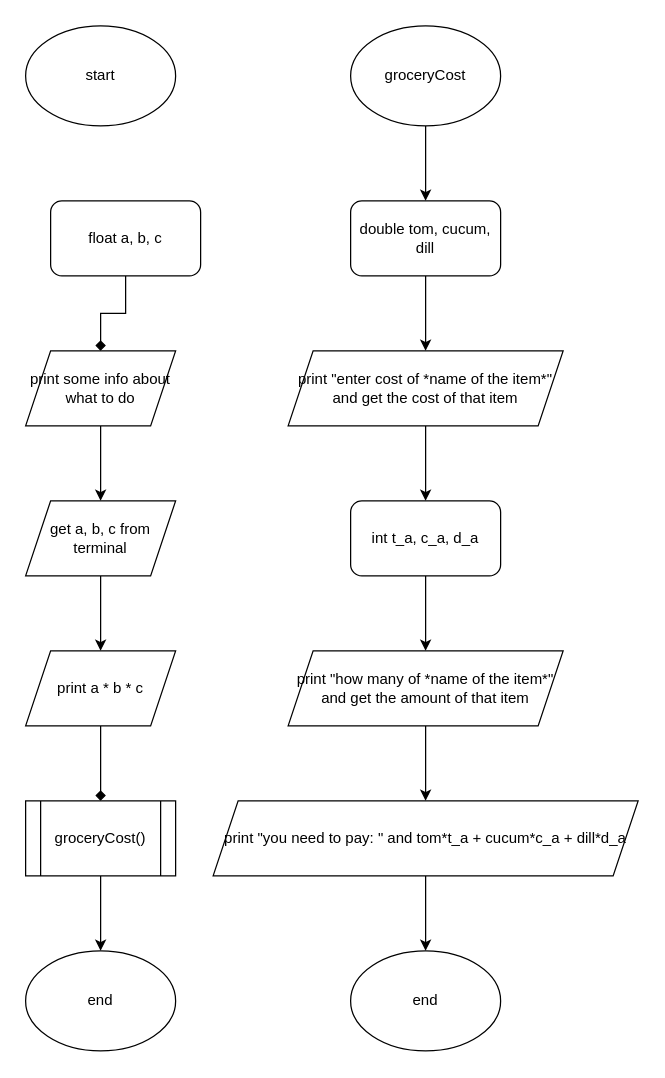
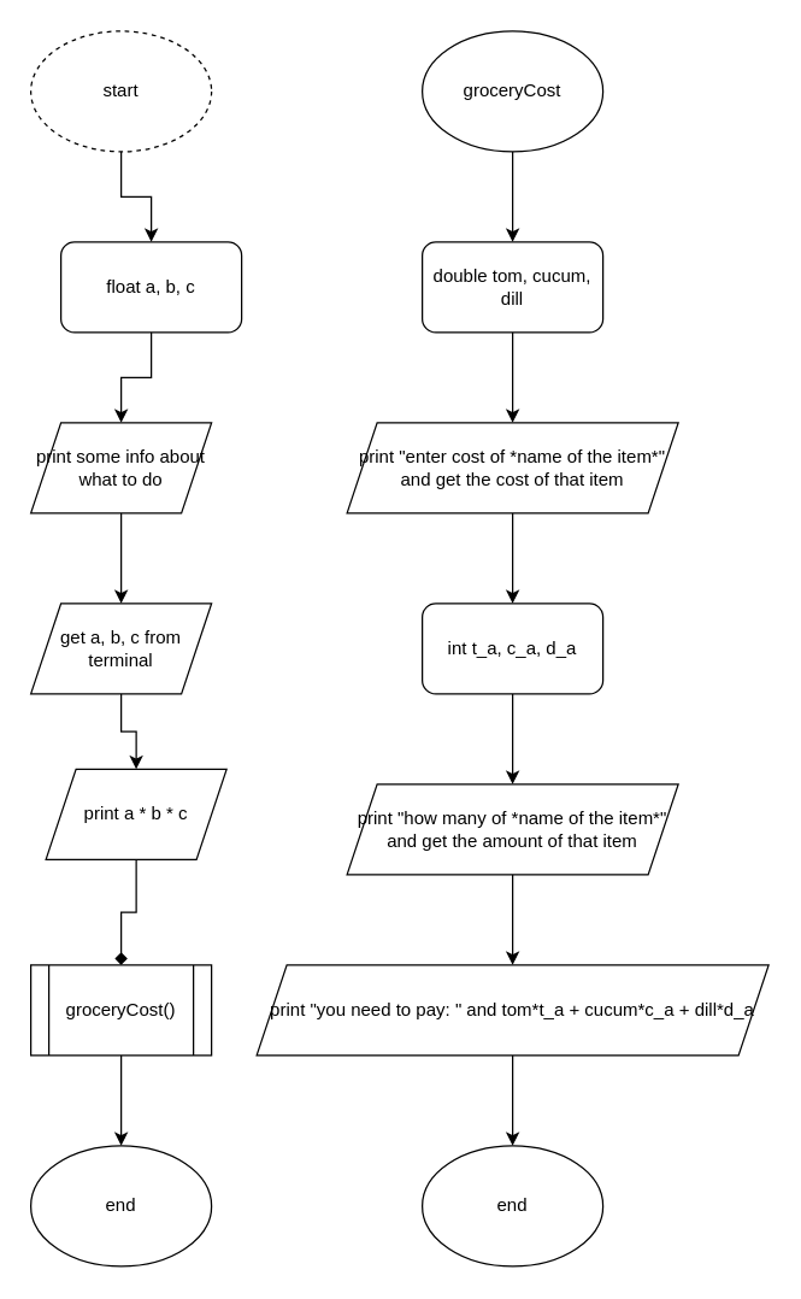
  <mxCell id="0" />
  <mxCell id="1" parent="0" />
- <mxCell id="3" value="start" style="ellipse;whiteSpace=wrap;html=1;" vertex="1" parent="1"><mxGeometry x="20" y="20" width="120" height="80" as="geometry" /></mxCell>
- <mxCell id="4" style="edgeStyle=orthogonalEdgeStyle;rounded=0;orthogonalLoop=1;jettySize=auto;html=1;entryX=0.5;entryY=0;entryDx=0;entryDy=0;endArrow=diamond;" edge="1" parent="1" source="5" target="7"><mxGeometry relative="1" as="geometry" /></mxCell>
+ <mxCell id="2" style="edgeStyle=orthogonalEdgeStyle;rounded=0;orthogonalLoop=1;jettySize=auto;html=1;entryX=0.5;entryY=0;entryDx=0;entryDy=0;" edge="1" parent="1" source="3" target="5"><mxGeometry relative="1" as="geometry" /></mxCell>
+ <mxCell id="3" value="start" style="ellipse;whiteSpace=wrap;html=1;dashed=1;" vertex="1" parent="1"><mxGeometry x="20" y="20" width="120" height="80" as="geometry" /></mxCell>
+ <mxCell id="4" style="edgeStyle=orthogonalEdgeStyle;rounded=0;orthogonalLoop=1;jettySize=auto;html=1;entryX=0.5;entryY=0;entryDx=0;entryDy=0;" edge="1" parent="1" source="5" target="7"><mxGeometry relative="1" as="geometry" /></mxCell>
  <mxCell id="5" value="float a, b, c" style="rounded=1;whiteSpace=wrap;html=1;" vertex="1" parent="1"><mxGeometry x="40" y="160" width="120" height="60" as="geometry" /></mxCell>
  <mxCell id="6" value="" style="edgeStyle=orthogonalEdgeStyle;rounded=0;orthogonalLoop=1;jettySize=auto;html=1;" edge="1" parent="1" source="7" target="9"><mxGeometry relative="1" as="geometry" /></mxCell>
  <mxCell id="7" value="print some info about what to do" style="shape=parallelogram;perimeter=parallelogramPerimeter;whiteSpace=wrap;html=1;fixedSize=1;" vertex="1" parent="1"><mxGeometry x="20" y="280" width="120" height="60" as="geometry" /></mxCell>
  <mxCell id="8" value="" style="edgeStyle=orthogonalEdgeStyle;rounded=0;orthogonalLoop=1;jettySize=auto;html=1;" edge="1" parent="1" source="9" target="11"><mxGeometry relative="1" as="geometry" /></mxCell>
  <mxCell id="9" value="get a, b, c from terminal" style="shape=parallelogram;perimeter=parallelogramPerimeter;whiteSpace=wrap;html=1;fixedSize=1;" vertex="1" parent="1"><mxGeometry x="20" y="400" width="120" height="60" as="geometry" /></mxCell>
  <mxCell id="10" value="" style="edgeStyle=orthogonalEdgeStyle;rounded=0;orthogonalLoop=1;jettySize=auto;html=1;endArrow=diamond;" edge="1" parent="1" source="11" target="13"><mxGeometry relative="1" as="geometry" /></mxCell>
- <mxCell id="11" value="print a * b * c" style="shape=parallelogram;perimeter=parallelogramPerimeter;whiteSpace=wrap;html=1;fixedSize=1;" vertex="1" parent="1"><mxGeometry x="20" y="520" width="120" height="60" as="geometry" /></mxCell>
+ <mxCell id="11" value="print a * b * c" style="shape=parallelogram;perimeter=parallelogramPerimeter;whiteSpace=wrap;html=1;fixedSize=1;" vertex="1" parent="1"><mxGeometry x="30" y="510" width="120" height="60" as="geometry" /></mxCell>
  <mxCell id="12" value="" style="edgeStyle=orthogonalEdgeStyle;rounded=0;orthogonalLoop=1;jettySize=auto;html=1;" edge="1" parent="1" source="13" target="27"><mxGeometry relative="1" as="geometry" /></mxCell>
  <mxCell id="13" value="groceryCost()" style="shape=process;whiteSpace=wrap;html=1;backgroundOutline=1;" vertex="1" parent="1"><mxGeometry x="20" y="640" width="120" height="60" as="geometry" /></mxCell>
  <mxCell id="14" value="" style="edgeStyle=orthogonalEdgeStyle;rounded=0;orthogonalLoop=1;jettySize=auto;html=1;" edge="1" parent="1" source="15" target="17"><mxGeometry relative="1" as="geometry" /></mxCell>
  <mxCell id="15" value="groceryCost" style="ellipse;whiteSpace=wrap;html=1;" vertex="1" parent="1"><mxGeometry x="280" y="20" width="120" height="80" as="geometry" /></mxCell>
  <mxCell id="16" value="" style="edgeStyle=orthogonalEdgeStyle;rounded=0;orthogonalLoop=1;jettySize=auto;html=1;" edge="1" parent="1" source="17" target="19"><mxGeometry relative="1" as="geometry" /></mxCell>
  <mxCell id="17" value="double tom, cucum, dill" style="rounded=1;whiteSpace=wrap;html=1;" vertex="1" parent="1"><mxGeometry x="280" y="160" width="120" height="60" as="geometry" /></mxCell>
  <mxCell id="18" value="" style="edgeStyle=orthogonalEdgeStyle;rounded=0;orthogonalLoop=1;jettySize=auto;html=1;" edge="1" parent="1" source="19" target="23"><mxGeometry relative="1" as="geometry" /></mxCell>
  <mxCell id="19" value="print &quot;enter cost of *name of the item*&quot; and get the cost of that item" style="shape=parallelogram;perimeter=parallelogramPerimeter;whiteSpace=wrap;html=1;fixedSize=1;" vertex="1" parent="1"><mxGeometry x="230" y="280" width="220" height="60" as="geometry" /></mxCell>
  <mxCell id="20" value="" style="edgeStyle=orthogonalEdgeStyle;rounded=0;orthogonalLoop=1;jettySize=auto;html=1;" edge="1" parent="1" source="21" target="25"><mxGeometry relative="1" as="geometry" /></mxCell>
  <mxCell id="21" value="print &quot;how many of *name of the item*&quot; and get the amount of that item" style="shape=parallelogram;perimeter=parallelogramPerimeter;whiteSpace=wrap;html=1;fixedSize=1;" vertex="1" parent="1"><mxGeometry x="230" y="520" width="220" height="60" as="geometry" /></mxCell>
  <mxCell id="22" value="" style="edgeStyle=orthogonalEdgeStyle;rounded=0;orthogonalLoop=1;jettySize=auto;html=1;" edge="1" parent="1" source="23" target="21"><mxGeometry relative="1" as="geometry" /></mxCell>
  <mxCell id="23" value="int t_a, c_a, d_a" style="rounded=1;whiteSpace=wrap;html=1;" vertex="1" parent="1"><mxGeometry x="280" y="400" width="120" height="60" as="geometry" /></mxCell>
  <mxCell id="24" value="" style="edgeStyle=orthogonalEdgeStyle;rounded=0;orthogonalLoop=1;jettySize=auto;html=1;" edge="1" parent="1" source="25" target="26"><mxGeometry relative="1" as="geometry" /></mxCell>
  <mxCell id="25" value="print &quot;you need to pay: &quot; and tom*t_a + cucum*c_a + dill*d_a" style="shape=parallelogram;perimeter=parallelogramPerimeter;whiteSpace=wrap;html=1;fixedSize=1;" vertex="1" parent="1"><mxGeometry x="170" y="640" width="340" height="60" as="geometry" /></mxCell>
  <mxCell id="26" value="end" style="ellipse;whiteSpace=wrap;html=1;" vertex="1" parent="1"><mxGeometry x="280" y="760" width="120" height="80" as="geometry" /></mxCell>
  <mxCell id="27" value="end" style="ellipse;whiteSpace=wrap;html=1;" vertex="1" parent="1"><mxGeometry x="20" y="760" width="120" height="80" as="geometry" /></mxCell>
